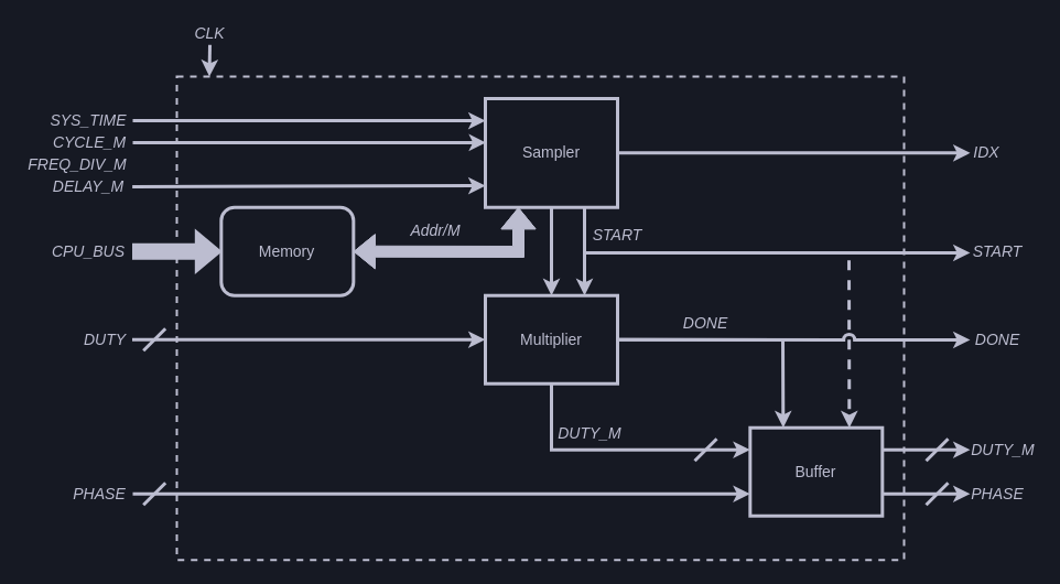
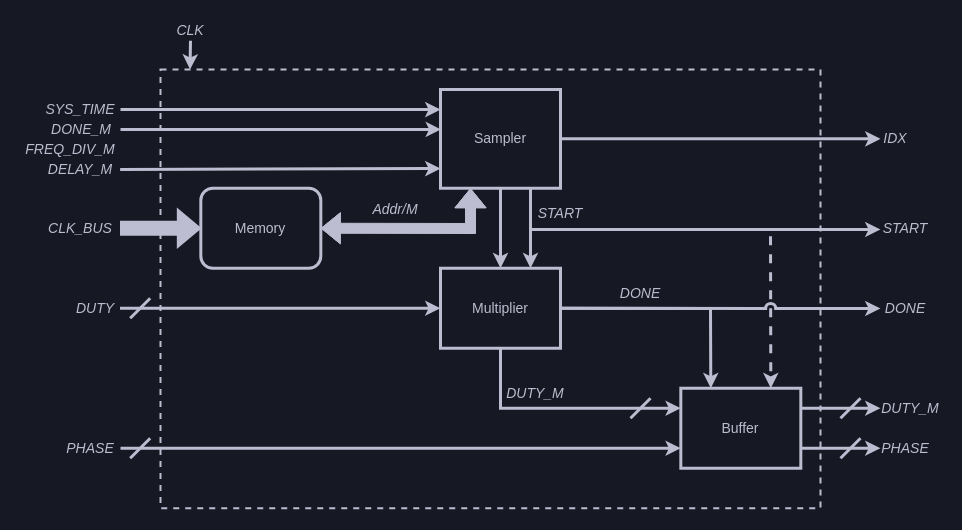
  <mxCell id="0" />
  <mxCell id="1" parent="0" />
  <mxCell id="2" value="" style="rounded=0;whiteSpace=wrap;html=1;labelBackgroundColor=none;fontSize=14;fontColor=#BCBDD0;strokeColor=#bcbdd0;strokeWidth=2;fillColor=none;dashed=1;" parent="1" vertex="1"><mxGeometry x="160" y="69" width="660" height="438.74" as="geometry" /></mxCell>
  <mxCell id="3" style="edgeStyle=none;html=1;exitX=0.5;exitY=1;exitDx=0;exitDy=0;entryX=0;entryY=0.25;entryDx=0;entryDy=0;rounded=0;strokeWidth=3;strokeColor=#BCBDD0;fontSize=14;" parent="1" source="4" target="5" edge="1"><mxGeometry relative="1" as="geometry"><Array as="points"><mxPoint x="500" y="407.74" /></Array></mxGeometry></mxCell>
  <mxCell id="4" value="Multiplier" style="rounded=0;whiteSpace=wrap;html=1;fontFamily=Helvetica;fontSize=14;fontColor=#BCBDD0;strokeColor=#BCBDD0;strokeWidth=3;fillColor=none;" parent="1" vertex="1"><mxGeometry x="440" y="267.74" width="120" height="80" as="geometry" /></mxCell>
  <mxCell id="5" value="&lt;font style=&quot;font-size: 14px;&quot;&gt;Buffer&lt;br style=&quot;font-size: 14px;&quot;&gt;&lt;/font&gt;" style="rounded=0;whiteSpace=wrap;html=1;fontColor=#BCBDD0;labelBackgroundColor=none;fillColor=none;strokeColor=#bcbdd0;strokeWidth=3;fontSize=14;" parent="1" vertex="1"><mxGeometry x="680.32" y="387.74" width="120" height="80" as="geometry" /></mxCell>
  <mxCell id="6" style="edgeStyle=none;html=1;exitX=0.5;exitY=1;exitDx=0;exitDy=0;entryX=0.5;entryY=0;entryDx=0;entryDy=0;strokeWidth=3;strokeColor=#BCBDD0;fontSize=14;" parent="1" source="7" target="4" edge="1"><mxGeometry relative="1" as="geometry" /></mxCell>
  <mxCell id="7" value="Sampler" style="rounded=0;whiteSpace=wrap;html=1;fontFamily=Helvetica;fontSize=14;fontColor=#BCBDD0;strokeColor=#BCBDD0;strokeWidth=3;fillColor=none;" parent="1" vertex="1"><mxGeometry x="440" y="89" width="120" height="98.74" as="geometry" /></mxCell>
  <mxCell id="8" value="Memory" style="whiteSpace=wrap;html=1;fontFamily=Helvetica;fontSize=14;fontColor=#BCBDD0;strokeColor=#BCBDD0;strokeWidth=3;fillColor=none;rounded=1;" parent="1" vertex="1"><mxGeometry x="200.32" y="187.74" width="120" height="80" as="geometry" /></mxCell>
  <mxCell id="9" value="" style="endArrow=classic;html=1;rounded=0;labelBackgroundColor=default;fontFamily=Helvetica;fontSize=14;fontColor=#BCBDD0;strokeColor=#BCBDD0;strokeWidth=3;shape=connector;entryX=0;entryY=0.75;entryDx=0;entryDy=0;exitX=1;exitY=0.5;exitDx=0;exitDy=0;" parent="1" source="21" target="5" edge="1"><mxGeometry width="50" height="50" relative="1" as="geometry"><mxPoint x="120" y="447.74" as="sourcePoint" /><mxPoint x="615" y="437.94" as="targetPoint" /></mxGeometry></mxCell>
  <mxCell id="10" value="" style="endArrow=classic;html=1;rounded=0;labelBackgroundColor=default;fontFamily=Helvetica;fontSize=14;fontColor=#BCBDD0;strokeColor=#BCBDD0;strokeWidth=3;shape=connector;entryX=0;entryY=0.5;entryDx=0;entryDy=0;exitX=1;exitY=0.5;exitDx=0;exitDy=0;" parent="1" source="20" target="4" edge="1"><mxGeometry width="50" height="50" relative="1" as="geometry"><mxPoint x="120" y="307.74" as="sourcePoint" /><mxPoint x="440" y="296.74" as="targetPoint" /></mxGeometry></mxCell>
  <mxCell id="11" value="&lt;span style=&quot;font-size: 14px;&quot;&gt;SYS_TIME&lt;/span&gt;" style="text;html=1;strokeColor=none;fillColor=none;align=center;verticalAlign=middle;whiteSpace=wrap;rounded=0;labelBackgroundColor=none;fontSize=14;fontColor=#BCBDD0;fontStyle=2" parent="1" vertex="1"><mxGeometry x="40" y="89" width="80" height="40" as="geometry" /></mxCell>
  <mxCell id="12" value="" style="endArrow=classic;html=1;rounded=0;fontSize=14;fontColor=#BCBDD0;strokeColor=#bcbdd0;strokeWidth=3;exitX=1;exitY=0.5;exitDx=0;exitDy=0;entryX=0;entryY=0.203;entryDx=0;entryDy=0;entryPerimeter=0;" parent="1" source="11" target="7" edge="1"><mxGeometry width="50" height="50" relative="1" as="geometry"><mxPoint x="140" y="327.74" as="sourcePoint" /><mxPoint x="150" y="57.74" as="targetPoint" /></mxGeometry></mxCell>
- <mxCell id="13" value="&lt;span style=&quot;font-size: 14px;&quot;&gt;CYCLE_M&lt;/span&gt;" style="text;html=1;strokeColor=none;fillColor=none;align=center;verticalAlign=middle;whiteSpace=wrap;rounded=0;labelBackgroundColor=none;fontSize=14;fontColor=#BCBDD0;fontStyle=2" parent="1" vertex="1"><mxGeometry x="40.5" y="109" width="79.5" height="40" as="geometry" /></mxCell>
+ <mxCell id="13" value="&lt;span style=&quot;font-size: 14px;&quot;&gt;DONE_M&lt;/span&gt;" style="text;html=1;strokeColor=none;fillColor=none;align=center;verticalAlign=middle;whiteSpace=wrap;rounded=0;labelBackgroundColor=none;fontSize=14;fontColor=#BCBDD0;fontStyle=2" parent="1" vertex="1"><mxGeometry x="40.5" y="109" width="79.5" height="40" as="geometry" /></mxCell>
  <mxCell id="14" value="" style="endArrow=classic;html=1;rounded=0;fontSize=14;fontColor=#BCBDD0;entryX=0.004;entryY=0.404;entryDx=0;entryDy=0;strokeColor=#bcbdd0;strokeWidth=3;exitX=1;exitY=0.5;exitDx=0;exitDy=0;entryPerimeter=0;" parent="1" source="13" target="7" edge="1"><mxGeometry width="50" height="50" relative="1" as="geometry"><mxPoint x="139.5" y="-12.26" as="sourcePoint" /><mxPoint x="450" y="-12.26" as="targetPoint" /></mxGeometry></mxCell>
  <mxCell id="15" value="" style="shape=flexArrow;endArrow=classic;html=1;rounded=0;labelBackgroundColor=default;fontFamily=Helvetica;fontSize=14;fontColor=#BCBDD0;strokeColor=#BCBDD0;strokeWidth=3;jumpStyle=arc;entryX=0;entryY=0.5;entryDx=0;entryDy=0;fillColor=#BCBDD0;exitX=1;exitY=0.5;exitDx=0;exitDy=0;" parent="1" source="19" target="8" edge="1"><mxGeometry width="50" height="50" relative="1" as="geometry"><mxPoint x="260" y="117.74" as="sourcePoint" /><mxPoint x="200.32" y="227.74" as="targetPoint" /></mxGeometry></mxCell>
  <mxCell id="16" value="" style="shape=flexArrow;endArrow=classic;html=1;rounded=0;labelBackgroundColor=default;fontFamily=Helvetica;fontSize=14;fontColor=#BCBDD0;strokeColor=#BCBDD0;strokeWidth=1;jumpStyle=arc;entryX=0.25;entryY=1;entryDx=0;entryDy=0;fillColor=#BCBDD0;exitX=1;exitY=0.5;exitDx=0;exitDy=0;startArrow=block;endSize=6;" parent="1" source="8" target="7" edge="1"><mxGeometry width="50" height="50" relative="1" as="geometry"><mxPoint x="130" y="237.74" as="sourcePoint" /><mxPoint x="210.32" y="237.74" as="targetPoint" /><Array as="points"><mxPoint x="470" y="228" /></Array></mxGeometry></mxCell>
  <mxCell id="17" value="&lt;i style=&quot;font-size: 14px&quot;&gt;Addr/M&lt;/i&gt;" style="text;html=1;strokeColor=none;fillColor=none;align=center;verticalAlign=middle;whiteSpace=wrap;rounded=0;labelBackgroundColor=none;fontSize=14;fontColor=#BCBDD0;" parent="1" vertex="1"><mxGeometry x="370" y="199" width="49.68" height="20" as="geometry" /></mxCell>
  <mxCell id="18" value="&lt;i style=&quot;font-size: 14px;&quot;&gt;DUTY_M&lt;/i&gt;" style="text;html=1;strokeColor=none;fillColor=none;align=center;verticalAlign=middle;whiteSpace=wrap;rounded=0;labelBackgroundColor=none;fontSize=14;fontColor=#BCBDD0;" parent="1" vertex="1"><mxGeometry x="500.32" y="379" width="69.68" height="28.74" as="geometry" /></mxCell>
- <mxCell id="19" value="&lt;i style=&quot;font-size: 14px;&quot;&gt;CPU_BUS&lt;/i&gt;" style="text;html=1;strokeColor=none;fillColor=none;align=center;verticalAlign=middle;whiteSpace=wrap;rounded=0;labelBackgroundColor=none;fontSize=14;fontColor=#BCBDD0;" parent="1" vertex="1"><mxGeometry x="40" y="207.74" width="79.5" height="40" as="geometry" /></mxCell>
+ <mxCell id="19" value="&lt;i style=&quot;font-size: 14px;&quot;&gt;CLK_BUS&lt;/i&gt;" style="text;html=1;strokeColor=none;fillColor=none;align=center;verticalAlign=middle;whiteSpace=wrap;rounded=0;labelBackgroundColor=none;fontSize=14;fontColor=#BCBDD0;" parent="1" vertex="1"><mxGeometry x="40" y="207.74" width="79.5" height="40" as="geometry" /></mxCell>
  <mxCell id="20" value="&lt;i style=&quot;font-size: 14px;&quot;&gt;DUTY&lt;/i&gt;" style="text;html=1;strokeColor=none;fillColor=none;align=center;verticalAlign=middle;whiteSpace=wrap;rounded=0;labelBackgroundColor=none;fontSize=14;fontColor=#BCBDD0;" parent="1" vertex="1"><mxGeometry x="70" y="287.74" width="49.5" height="40" as="geometry" /></mxCell>
  <mxCell id="21" value="&lt;i style=&quot;font-size: 14px;&quot;&gt;PHASE&lt;/i&gt;" style="text;html=1;strokeColor=none;fillColor=none;align=center;verticalAlign=middle;whiteSpace=wrap;rounded=0;labelBackgroundColor=none;fontSize=14;fontColor=#BCBDD0;" parent="1" vertex="1"><mxGeometry x="60" y="427.74" width="60" height="40" as="geometry" /></mxCell>
  <mxCell id="22" value="" style="endArrow=none;html=1;rounded=1;labelBackgroundColor=default;fontFamily=Helvetica;fontSize=14;fontColor=#BCBDD0;strokeColor=#BCBDD0;strokeWidth=3;shape=connector;" parent="1" edge="1"><mxGeometry width="50" height="50" relative="1" as="geometry"><mxPoint x="129.68" y="317.74" as="sourcePoint" /><mxPoint x="149.68" y="297.74" as="targetPoint" /></mxGeometry></mxCell>
  <mxCell id="23" value="" style="endArrow=none;html=1;rounded=1;labelBackgroundColor=default;fontFamily=Helvetica;fontSize=14;fontColor=#BCBDD0;strokeColor=#BCBDD0;strokeWidth=3;shape=connector;" parent="1" edge="1"><mxGeometry width="50" height="50" relative="1" as="geometry"><mxPoint x="129.68" y="457.74" as="sourcePoint" /><mxPoint x="149.68" y="437.74" as="targetPoint" /></mxGeometry></mxCell>
  <mxCell id="24" value="" style="endArrow=none;html=1;rounded=1;labelBackgroundColor=default;fontFamily=Helvetica;fontSize=14;fontColor=#BCBDD0;strokeColor=#BCBDD0;strokeWidth=3;shape=connector;" parent="1" edge="1"><mxGeometry width="50" height="50" relative="1" as="geometry"><mxPoint x="630" y="417.74" as="sourcePoint" /><mxPoint x="650" y="397.74" as="targetPoint" /></mxGeometry></mxCell>
  <mxCell id="25" value="" style="endArrow=none;html=1;rounded=1;labelBackgroundColor=default;fontFamily=Helvetica;fontSize=14;fontColor=#BCBDD0;strokeColor=#BCBDD0;strokeWidth=3;shape=connector;" parent="1" edge="1"><mxGeometry width="50" height="50" relative="1" as="geometry"><mxPoint x="840" y="417.74" as="sourcePoint" /><mxPoint x="860" y="397.74" as="targetPoint" /></mxGeometry></mxCell>
  <mxCell id="26" value="" style="endArrow=classic;html=1;rounded=0;labelBackgroundColor=default;fontFamily=Helvetica;fontSize=14;fontColor=#BCBDD0;strokeColor=#BCBDD0;strokeWidth=3;shape=connector;exitX=1;exitY=0.75;exitDx=0;exitDy=0;entryX=0;entryY=0.5;entryDx=0;entryDy=0;" parent="1" source="5" target="29" edge="1"><mxGeometry width="50" height="50" relative="1" as="geometry"><mxPoint x="130" y="457.74" as="sourcePoint" /><mxPoint x="880" y="447.74" as="targetPoint" /></mxGeometry></mxCell>
  <mxCell id="27" value="" style="endArrow=classic;html=1;rounded=0;labelBackgroundColor=default;fontFamily=Helvetica;fontSize=14;fontColor=#BCBDD0;strokeColor=#BCBDD0;strokeWidth=3;shape=connector;exitX=1;exitY=0.25;exitDx=0;exitDy=0;entryX=0;entryY=0.5;entryDx=0;entryDy=0;" parent="1" source="5" target="30" edge="1"><mxGeometry width="50" height="50" relative="1" as="geometry"><mxPoint x="810.32" y="457.74" as="sourcePoint" /><mxPoint x="880" y="407.74" as="targetPoint" /></mxGeometry></mxCell>
  <mxCell id="28" value="" style="endArrow=none;html=1;rounded=1;labelBackgroundColor=default;fontFamily=Helvetica;fontSize=14;fontColor=#BCBDD0;strokeColor=#BCBDD0;strokeWidth=3;shape=connector;" parent="1" edge="1"><mxGeometry width="50" height="50" relative="1" as="geometry"><mxPoint x="840" y="457.74" as="sourcePoint" /><mxPoint x="860" y="437.74" as="targetPoint" /></mxGeometry></mxCell>
  <mxCell id="29" value="&lt;i style=&quot;font-size: 14px;&quot;&gt;PHASE&lt;/i&gt;" style="text;html=1;strokeColor=none;fillColor=none;align=center;verticalAlign=middle;whiteSpace=wrap;rounded=0;labelBackgroundColor=none;fontSize=14;fontColor=#BCBDD0;" parent="1" vertex="1"><mxGeometry x="880" y="427.74" width="50" height="40" as="geometry" /></mxCell>
  <mxCell id="30" value="&lt;i style=&quot;font-size: 14px;&quot;&gt;DUTY_M&lt;/i&gt;" style="text;html=1;strokeColor=none;fillColor=none;align=center;verticalAlign=middle;whiteSpace=wrap;rounded=0;labelBackgroundColor=none;fontSize=14;fontColor=#BCBDD0;" parent="1" vertex="1"><mxGeometry x="880" y="387.74" width="60" height="40" as="geometry" /></mxCell>
  <mxCell id="31" value="CLK" style="text;html=1;strokeColor=none;fillColor=none;align=center;verticalAlign=middle;whiteSpace=wrap;rounded=0;labelBackgroundColor=none;fontSize=14;fontColor=#BCBDD0;fontStyle=2" parent="1" vertex="1"><mxGeometry x="160" y="20.26" width="60" height="20" as="geometry" /></mxCell>
  <mxCell id="32" value="" style="endArrow=classic;html=1;rounded=0;fontSize=14;fontColor=#BCBDD0;strokeColor=#bcbdd0;strokeWidth=3;entryX=0.093;entryY=-0.003;entryDx=0;entryDy=0;exitX=0.5;exitY=1;exitDx=0;exitDy=0;entryPerimeter=0;" parent="1" source="31" edge="1"><mxGeometry width="50" height="50" relative="1" as="geometry"><mxPoint x="250" y="310.26" as="sourcePoint" /><mxPoint x="189.52" y="69" as="targetPoint" /></mxGeometry></mxCell>
  <mxCell id="33" style="edgeStyle=none;html=1;exitX=0.75;exitY=1;exitDx=0;exitDy=0;entryX=0.75;entryY=0;entryDx=0;entryDy=0;strokeWidth=3;strokeColor=#BCBDD0;fontSize=14;" parent="1" source="7" target="4" edge="1"><mxGeometry relative="1" as="geometry"><mxPoint x="524.84" y="187.74" as="sourcePoint" /><mxPoint x="524.84" y="267.74" as="targetPoint" /></mxGeometry></mxCell>
  <mxCell id="34" value="&lt;i style=&quot;font-size: 14px;&quot;&gt;START&lt;/i&gt;" style="text;html=1;strokeColor=none;fillColor=none;align=center;verticalAlign=middle;whiteSpace=wrap;rounded=0;labelBackgroundColor=none;fontSize=14;fontColor=#BCBDD0;" parent="1" vertex="1"><mxGeometry x="530" y="199" width="60" height="28.74" as="geometry" /></mxCell>
  <mxCell id="35" style="edgeStyle=none;html=1;exitX=1;exitY=0.5;exitDx=0;exitDy=0;entryX=0.25;entryY=0;entryDx=0;entryDy=0;strokeWidth=3;strokeColor=#BCBDD0;rounded=0;fontSize=14;" parent="1" source="4" target="5" edge="1"><mxGeometry relative="1" as="geometry"><mxPoint x="540" y="197.74" as="sourcePoint" /><mxPoint x="540" y="277.74" as="targetPoint" /><Array as="points"><mxPoint x="710" y="308" /></Array></mxGeometry></mxCell>
  <mxCell id="36" value="&lt;i style=&quot;font-size: 14px;&quot;&gt;DONE&lt;/i&gt;" style="text;html=1;strokeColor=none;fillColor=none;align=center;verticalAlign=middle;whiteSpace=wrap;rounded=0;labelBackgroundColor=none;fontSize=14;fontColor=#BCBDD0;" parent="1" vertex="1"><mxGeometry x="610" y="279" width="59.68" height="28.74" as="geometry" /></mxCell>
  <mxCell id="37" style="edgeStyle=none;html=1;exitX=0.75;exitY=1;exitDx=0;exitDy=0;entryX=0.75;entryY=0;entryDx=0;entryDy=0;strokeWidth=3;strokeColor=#BCBDD0;rounded=0;fontSize=14;dashed=1;" parent="1" source="7" target="5" edge="1"><mxGeometry relative="1" as="geometry"><mxPoint x="540" y="197.74" as="sourcePoint" /><mxPoint x="540" y="277.74" as="targetPoint" /><Array as="points"><mxPoint x="530" y="229" /><mxPoint x="770" y="229" /></Array></mxGeometry></mxCell>
  <mxCell id="38" value="&lt;span style=&quot;font-size: 14px&quot;&gt;FREQ_DIV_M&lt;/span&gt;" style="text;html=1;strokeColor=none;fillColor=none;align=center;verticalAlign=middle;whiteSpace=wrap;rounded=0;labelBackgroundColor=none;fontSize=14;fontColor=#BCBDD0;fontStyle=2" parent="1" vertex="1"><mxGeometry x="20" y="129" width="100" height="40" as="geometry" /></mxCell>
  <mxCell id="39" style="edgeStyle=none;html=1;exitX=0.75;exitY=1;exitDx=0;exitDy=0;strokeWidth=3;strokeColor=#BCBDD0;rounded=0;fontSize=14;" parent="1" edge="1"><mxGeometry relative="1" as="geometry"><mxPoint x="530" y="187.74" as="sourcePoint" /><mxPoint x="880" y="229" as="targetPoint" /><Array as="points"><mxPoint x="530" y="229" /><mxPoint x="770" y="229" /></Array></mxGeometry></mxCell>
  <mxCell id="40" value="&lt;i style=&quot;font-size: 14px;&quot;&gt;START&lt;/i&gt;" style="text;html=1;strokeColor=none;fillColor=none;align=center;verticalAlign=middle;whiteSpace=wrap;rounded=0;labelBackgroundColor=none;fontSize=14;fontColor=#BCBDD0;" parent="1" vertex="1"><mxGeometry x="880" y="213.37" width="50" height="28.74" as="geometry" /></mxCell>
  <mxCell id="41" style="edgeStyle=none;html=1;exitX=1;exitY=0.5;exitDx=0;exitDy=0;strokeWidth=3;strokeColor=#BCBDD0;rounded=0;fontSize=14;jumpStyle=arc;" parent="1" edge="1"><mxGeometry relative="1" as="geometry"><mxPoint x="560" y="307.74" as="sourcePoint" /><mxPoint x="880" y="308" as="targetPoint" /><Array as="points"><mxPoint x="710" y="308" /></Array></mxGeometry></mxCell>
  <mxCell id="42" value="&lt;i style=&quot;font-size: 14px;&quot;&gt;DONE&lt;/i&gt;" style="text;html=1;strokeColor=none;fillColor=none;align=center;verticalAlign=middle;whiteSpace=wrap;rounded=0;labelBackgroundColor=none;fontSize=14;fontColor=#BCBDD0;" parent="1" vertex="1"><mxGeometry x="880" y="293.37" width="50" height="28.74" as="geometry" /></mxCell>
  <mxCell id="43" value="" style="endArrow=classic;html=1;rounded=0;labelBackgroundColor=default;fontFamily=Helvetica;fontSize=14;fontColor=#BCBDD0;strokeColor=#BCBDD0;strokeWidth=3;shape=connector;exitX=1;exitY=0.5;exitDx=0;exitDy=0;entryX=0;entryY=0.5;entryDx=0;entryDy=0;" parent="1" source="7" edge="1" target="44"><mxGeometry width="50" height="50" relative="1" as="geometry"><mxPoint x="130" y="457.74" as="sourcePoint" /><mxPoint x="880" y="148" as="targetPoint" /></mxGeometry></mxCell>
  <mxCell id="44" value="&lt;i style=&quot;font-size: 14px&quot;&gt;IDX&lt;/i&gt;" style="text;html=1;strokeColor=none;fillColor=none;align=center;verticalAlign=middle;whiteSpace=wrap;rounded=0;labelBackgroundColor=none;fontSize=14;fontColor=#BCBDD0;" parent="1" vertex="1"><mxGeometry x="880" y="124" width="30.32" height="28.74" as="geometry" /></mxCell>
  <mxCell id="45" value="&lt;span style=&quot;font-size: 14px&quot;&gt;DELAY_M&lt;/span&gt;" style="text;html=1;strokeColor=none;fillColor=none;align=center;verticalAlign=middle;whiteSpace=wrap;rounded=0;labelBackgroundColor=none;fontSize=14;fontColor=#BCBDD0;fontStyle=2" vertex="1" parent="1"><mxGeometry x="40" y="149" width="79.64" height="40" as="geometry" /></mxCell>
  <mxCell id="46" value="" style="endArrow=classic;html=1;rounded=0;fontSize=14;fontColor=#BCBDD0;entryX=0.003;entryY=0.598;entryDx=0;entryDy=0;strokeColor=#bcbdd0;strokeWidth=3;exitX=1;exitY=0.5;exitDx=0;exitDy=0;entryPerimeter=0;" edge="1" parent="1" source="45"><mxGeometry width="50" height="50" relative="1" as="geometry"><mxPoint x="129.14" y="177.74" as="sourcePoint" /><mxPoint x="440" y="168.047" as="targetPoint" /></mxGeometry></mxCell>
